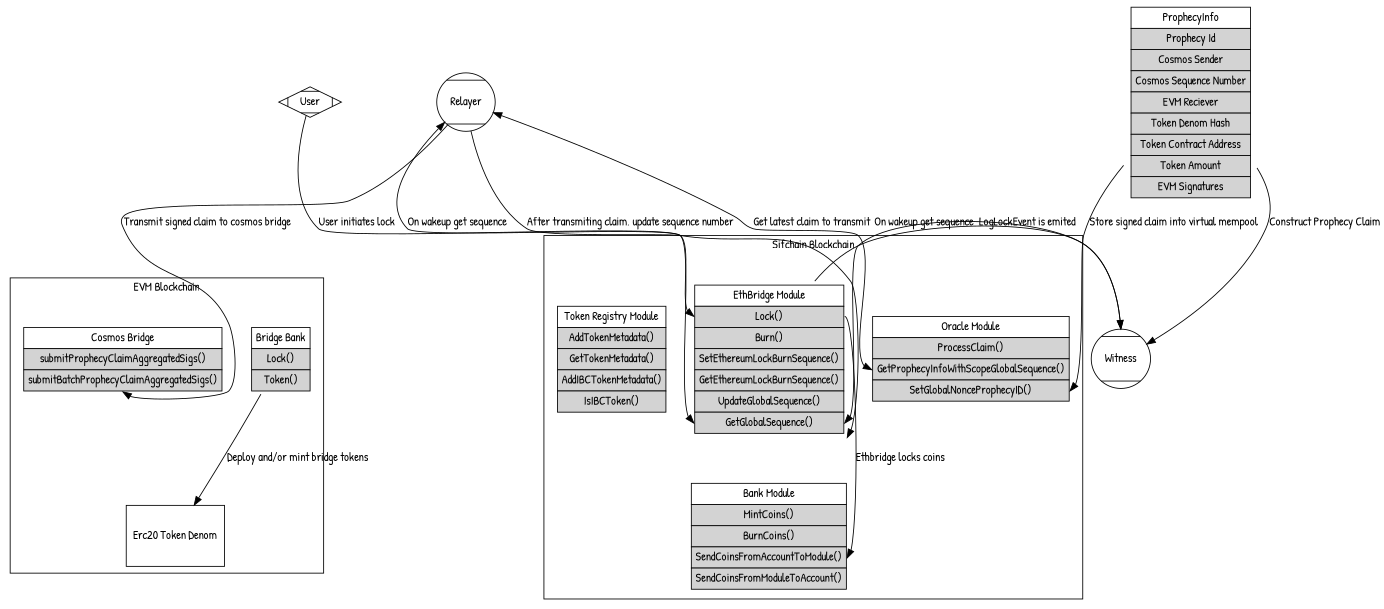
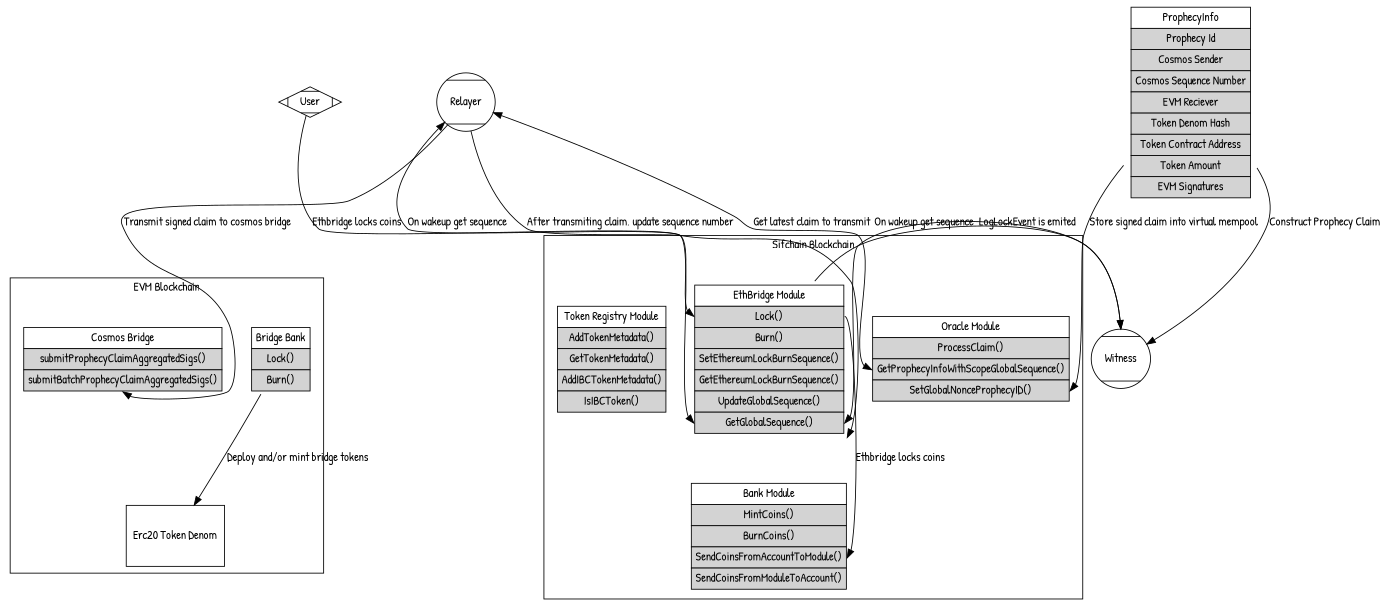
  digraph {
    compound=true
    fontname="Patrick Hand"
    node [fontname="Patrick Hand" shape=none]
    edge [fontname="Patrick Hand"]
    n1 [height=1 label="Erc20 Token Denom" shape=rectangle width=1]
-   n2 [label=<<TABLE BORDER="0" CELLBORDER="1" CELLSPACING="0" CELLPADDING="4">   <TR>     <TD>Bridge Bank</TD>   </TR>   <TR>     <TD BGCOLOR="lightgray" PORT="lock">Lock()</TD>   </TR>     <TR>     <TD BGCOLOR="lightgray" PORT="burn">Token()</TD>   </TR> </TABLE>>]
+   n2 [label=<<TABLE BORDER="0" CELLBORDER="1" CELLSPACING="0" CELLPADDING="4">   <TR>     <TD>Bridge Bank</TD>   </TR>   <TR>     <TD BGCOLOR="lightgray" PORT="lock">Lock()</TD>   </TR>     <TR>     <TD BGCOLOR="lightgray" PORT="burn">Burn()</TD>   </TR> </TABLE>>]
    n3 [label=<<TABLE BORDER="0" CELLBORDER="1" CELLSPACING="0" CELLPADDING="4">   <TR>     <TD>Cosmos Bridge</TD>   </TR>   <TR>     <TD BGCOLOR="lightgray" PORT="submit">submitProphecyClaimAggregatedSigs()</TD>   </TR>     <TR>     <TD BGCOLOR="lightgray" PORT="submitBatch">submitBatchProphecyClaimAggregatedSigs()</TD>   </TR> </TABLE>>]
    n4 [label=<     <TABLE BORDER="0" CELLBORDER="1" CELLSPACING="0" CELLPADDING="4">   <TR>     <TD>Bank Module</TD>   </TR>   <TR>     <TD BGCOLOR="lightgray" PORT="mint">MintCoins()</TD>   </TR>     <TR>     <TD BGCOLOR="lightgray" PORT="burn">BurnCoins()</TD>   </TR>       <TR>     <TD BGCOLOR="lightgray" PORT="toModule">SendCoinsFromAccountToModule()</TD>   </TR>       <TR>     <TD BGCOLOR="lightgray" PORT="fromModule">SendCoinsFromModuleToAccount()</TD>   </TR> </TABLE>     >]
    n5 [label=<     <TABLE BORDER="0" CELLBORDER="1" CELLSPACING="0" CELLPADDING="4">   <TR>     <TD>EthBridge Module</TD>   </TR>   <TR>     <TD BGCOLOR="lightgray" PORT="lock">Lock()</TD>   </TR>     <TR>     <TD BGCOLOR="lightgray" PORT="burn">Burn()</TD>   </TR>   <TR>   <TD BGCOLOR="lightgray" PORT="setEthNonce">SetEthereumLockBurnSequence()</TD>   </TR>   <TR>   <TD BGCOLOR="lightgray" PORT="getEthNonce">GetEthereumLockBurnSequence()</TD>   </TR>   <TR>   <TD BGCOLOR="lightgray" PORT="updateNonce">UpdateGlobalSequence()</TD>   </TR>   <TR>   <TD BGCOLOR="lightgray" PORT="getNonce">GetGlobalSequence()</TD>   </TR> </TABLE>     >]
    n6 [label=<     <TABLE BORDER="0" CELLBORDER="1" CELLSPACING="0" CELLPADDING="4">   <TR>     <TD>Oracle Module</TD>   </TR>     <TR>     <TD BGCOLOR="lightgray" PORT="claim">ProcessClaim()</TD>   </TR>   <TR>   <TD BGCOLOR="lightgray" PORT="getTransaction">GetProphecyInfoWithScopeGlobalSequence()</TD>   </TR>   <TR>   <TD BGCOLOR="lightgray" PORT="setTransaction">SetGlobalNonceProphecyID()</TD>   </TR> </TABLE>     >]
    n7 [label=<     <TABLE BORDER="0" CELLBORDER="1" CELLSPACING="0" CELLPADDING="4">   <TR>     <TD>Token Registry Module</TD>   </TR>   <TR>     <TD BGCOLOR="lightgray" PORT="add">AddTokenMetadata()</TD>   </TR>     <TR>     <TD BGCOLOR="lightgray" PORT="get">GetTokenMetadata()</TD>   </TR>  <TR>     <TD BGCOLOR="lightgray" PORT="addIBC">AddIBCTokenMetadata()</TD>   </TR>      <TR>     <TD BGCOLOR="lightgray" PORT="isIBC">IsIBCToken()</TD>   </TR> </TABLE>     >]
    n8 [label=Witness shape=Mcircle]
    n9 [label=Relayer shape=Mcircle]
    n10 [label=<   <TABLE BORDER="0" CELLBORDER="1" CELLSPACING="0" CELLPADDING="4">   <TR>     <TD>ProphecyInfo</TD>   </TR>   <TR>   <TD BGCOLOR="lightgray" PORT="network">Prophecy Id</TD>   </TR>   <TR>   <TD BGCOLOR="lightgray" PORT="sequence">Cosmos Sender</TD>   </TR>   <TR>     <TD BGCOLOR="lightgray" PORT="denom">Cosmos Sequence Number</TD>   </TR>     <TR>     <TD BGCOLOR="lightgray" PORT="value">EVM Reciever</TD>   </TR>       <TR>     <TD BGCOLOR="lightgray" PORT="value">Token Denom Hash</TD>   </TR>       <TR>     <TD BGCOLOR="lightgray" PORT="value">Token Contract Address</TD>   </TR>       <TR>     <TD BGCOLOR="lightgray" PORT="value">Token Amount</TD>   </TR>       <TR>     <TD BGCOLOR="lightgray" PORT="value">EVM Signatures</TD>   </TR> </TABLE>   >]
    n11 [label=User shape=Mdiamond]
    subgraph cluster_1 {
      label="EVM Blockchain"
      n1
      n2
      n3
    }
    subgraph cluster_2 {
      label="Sifchain Blockchain"
      n4
      n5
      n6
      n7
    }
    n2 -> n1 [label="Deploy and/or mint bridge tokens"]
    n5 -> n4 [headport=toModule label="Ethbridge locks coins" tailport=lock]
    n5 -> n8 [label="LogLockEvent is emited"]
    n8 -> n5 [dir=both headport=getNonce label="On wakeup get sequence"]
    n9 -> n3 [headport=submitBatch label="Transmit signed claim to cosmos bridge"]
    n9 -> n5 [dir=both headport=getNonce label="On wakeup get sequence"]
    n9 -> n5 [headport=setNonce label="After transmiting claim, update sequence number"]
    n9 -> n6 [dir=both headport=getTransaction label="Get latest claim to transmit"]
    n10 -> n6 [headport=setTransaction label="Store signed claim into virtual mempool"]
    n10 -> n8 [label="Construct Prophecy Claim"]
-   n11 -> n5 [headport=lock label="User initiates lock"]
+   n11 -> n5 [headport=lock label="Ethbridge locks coins"]
  }
